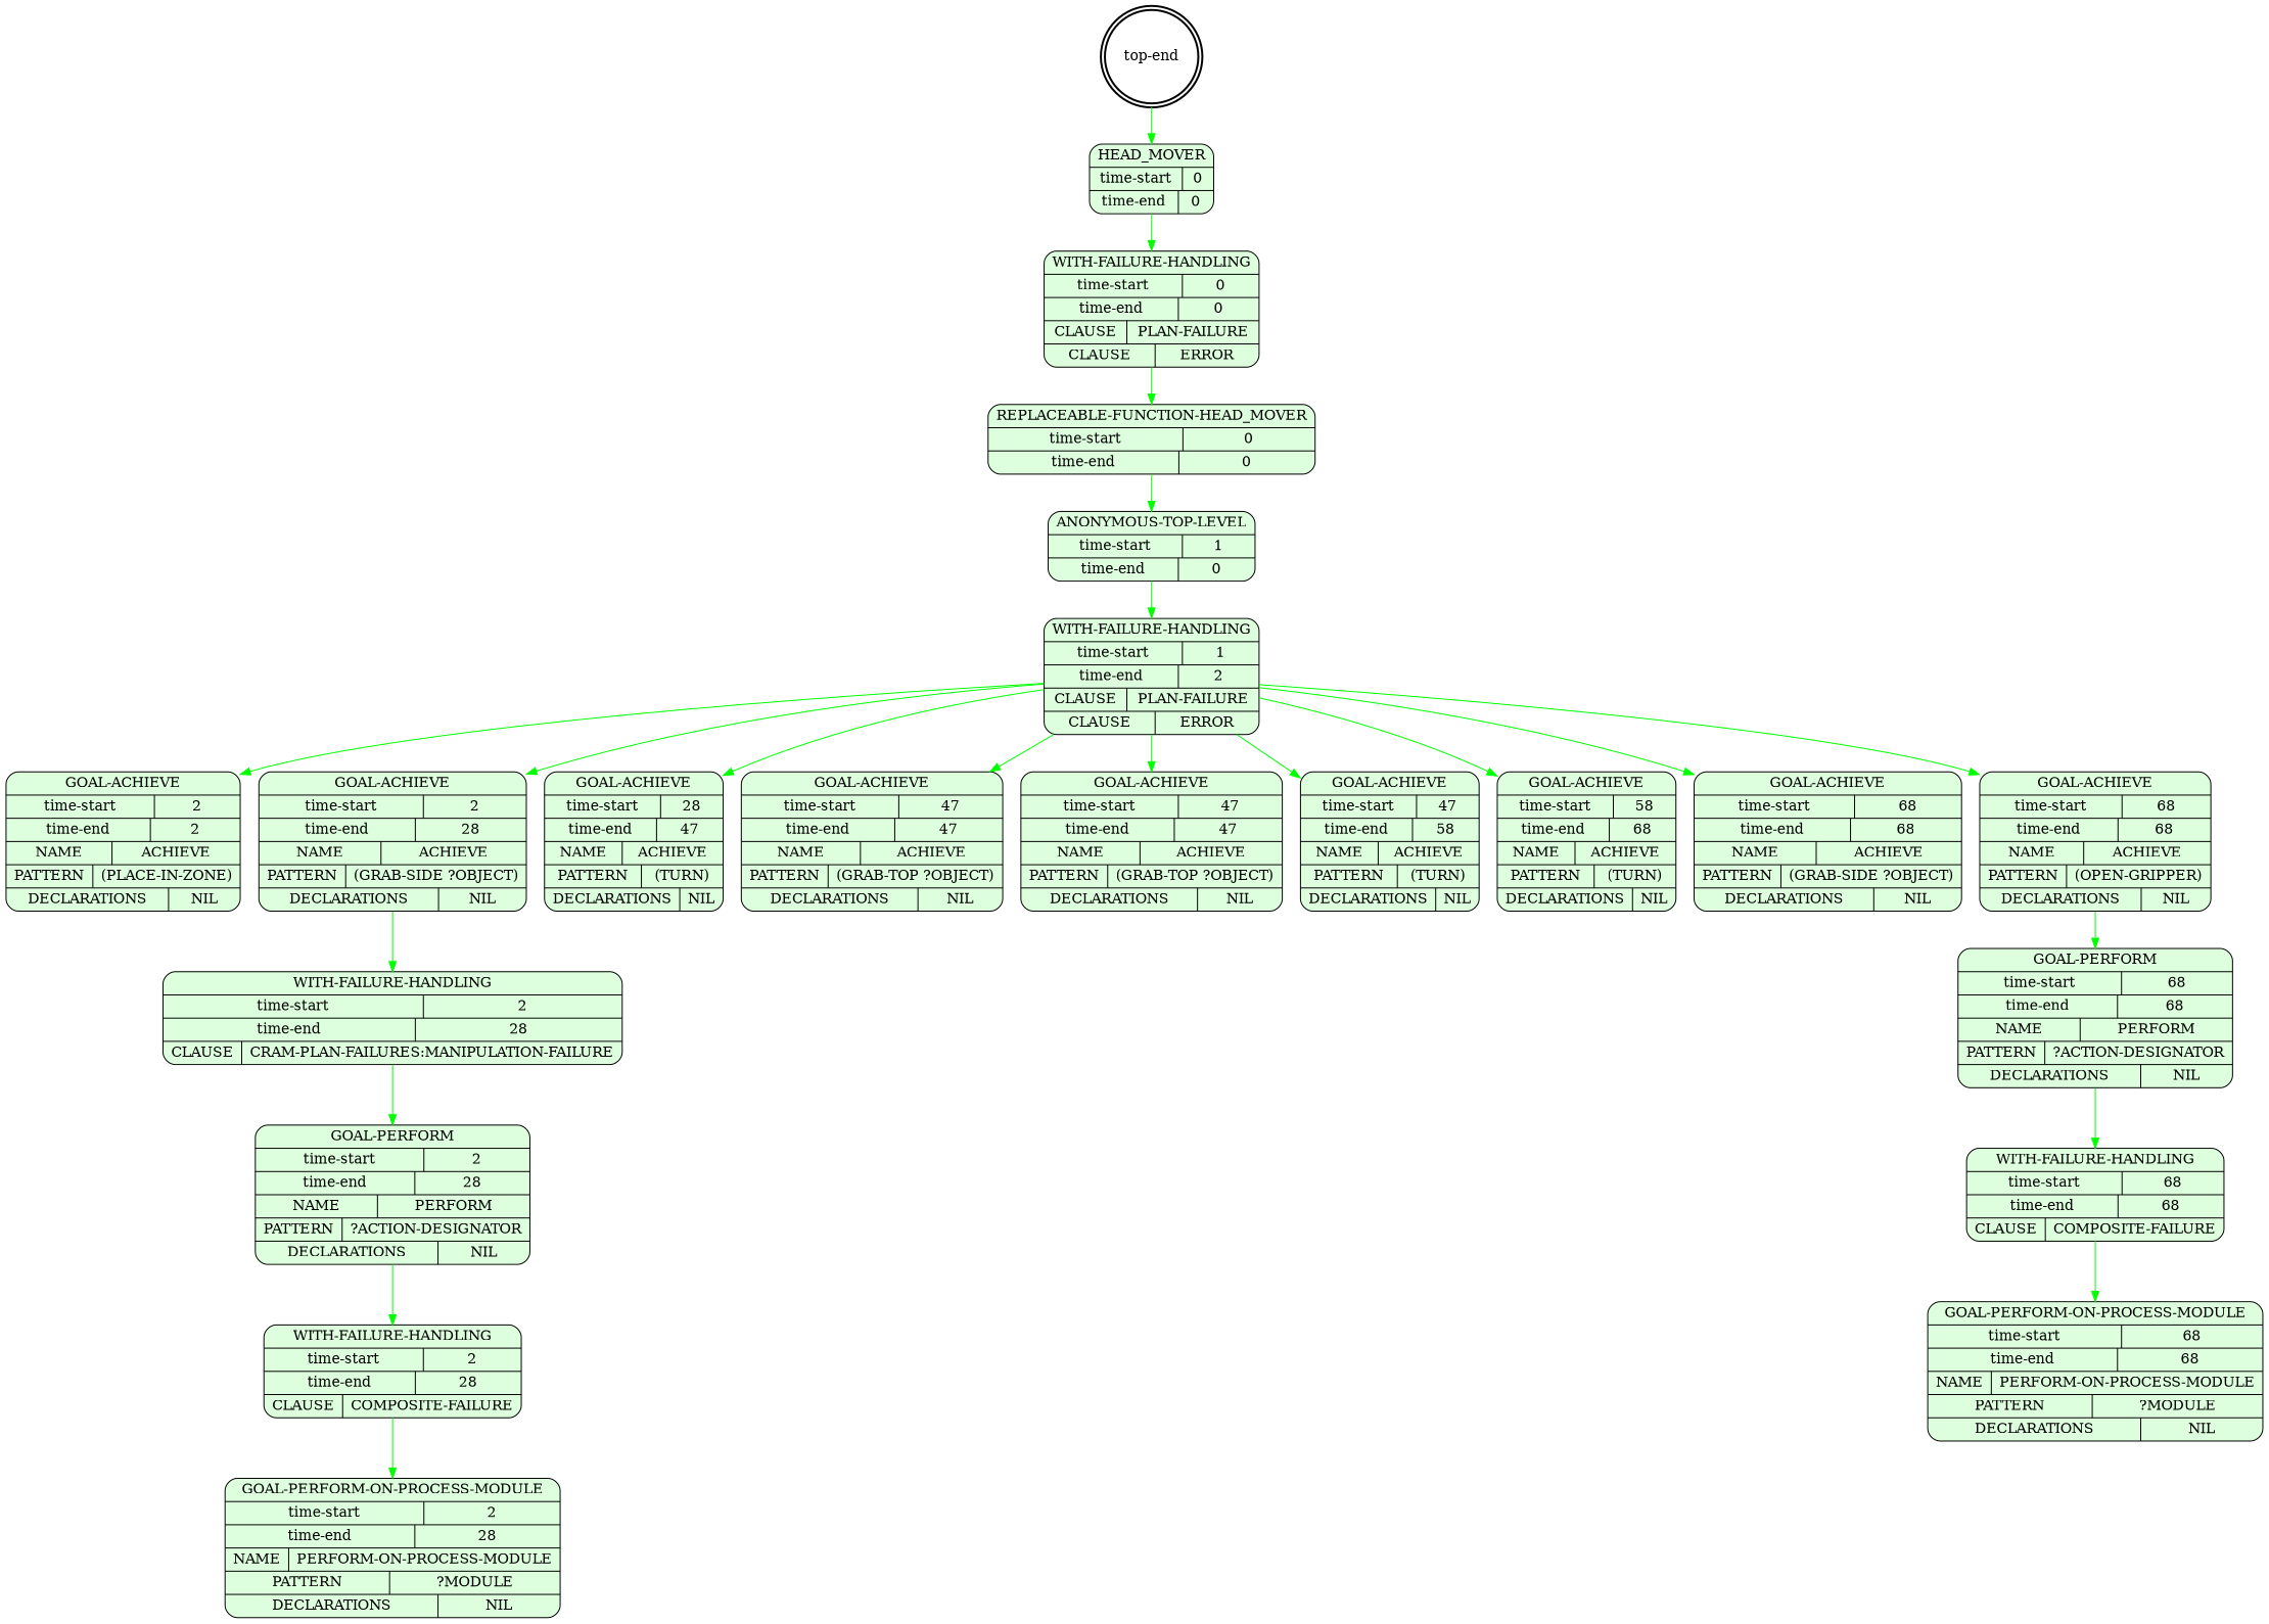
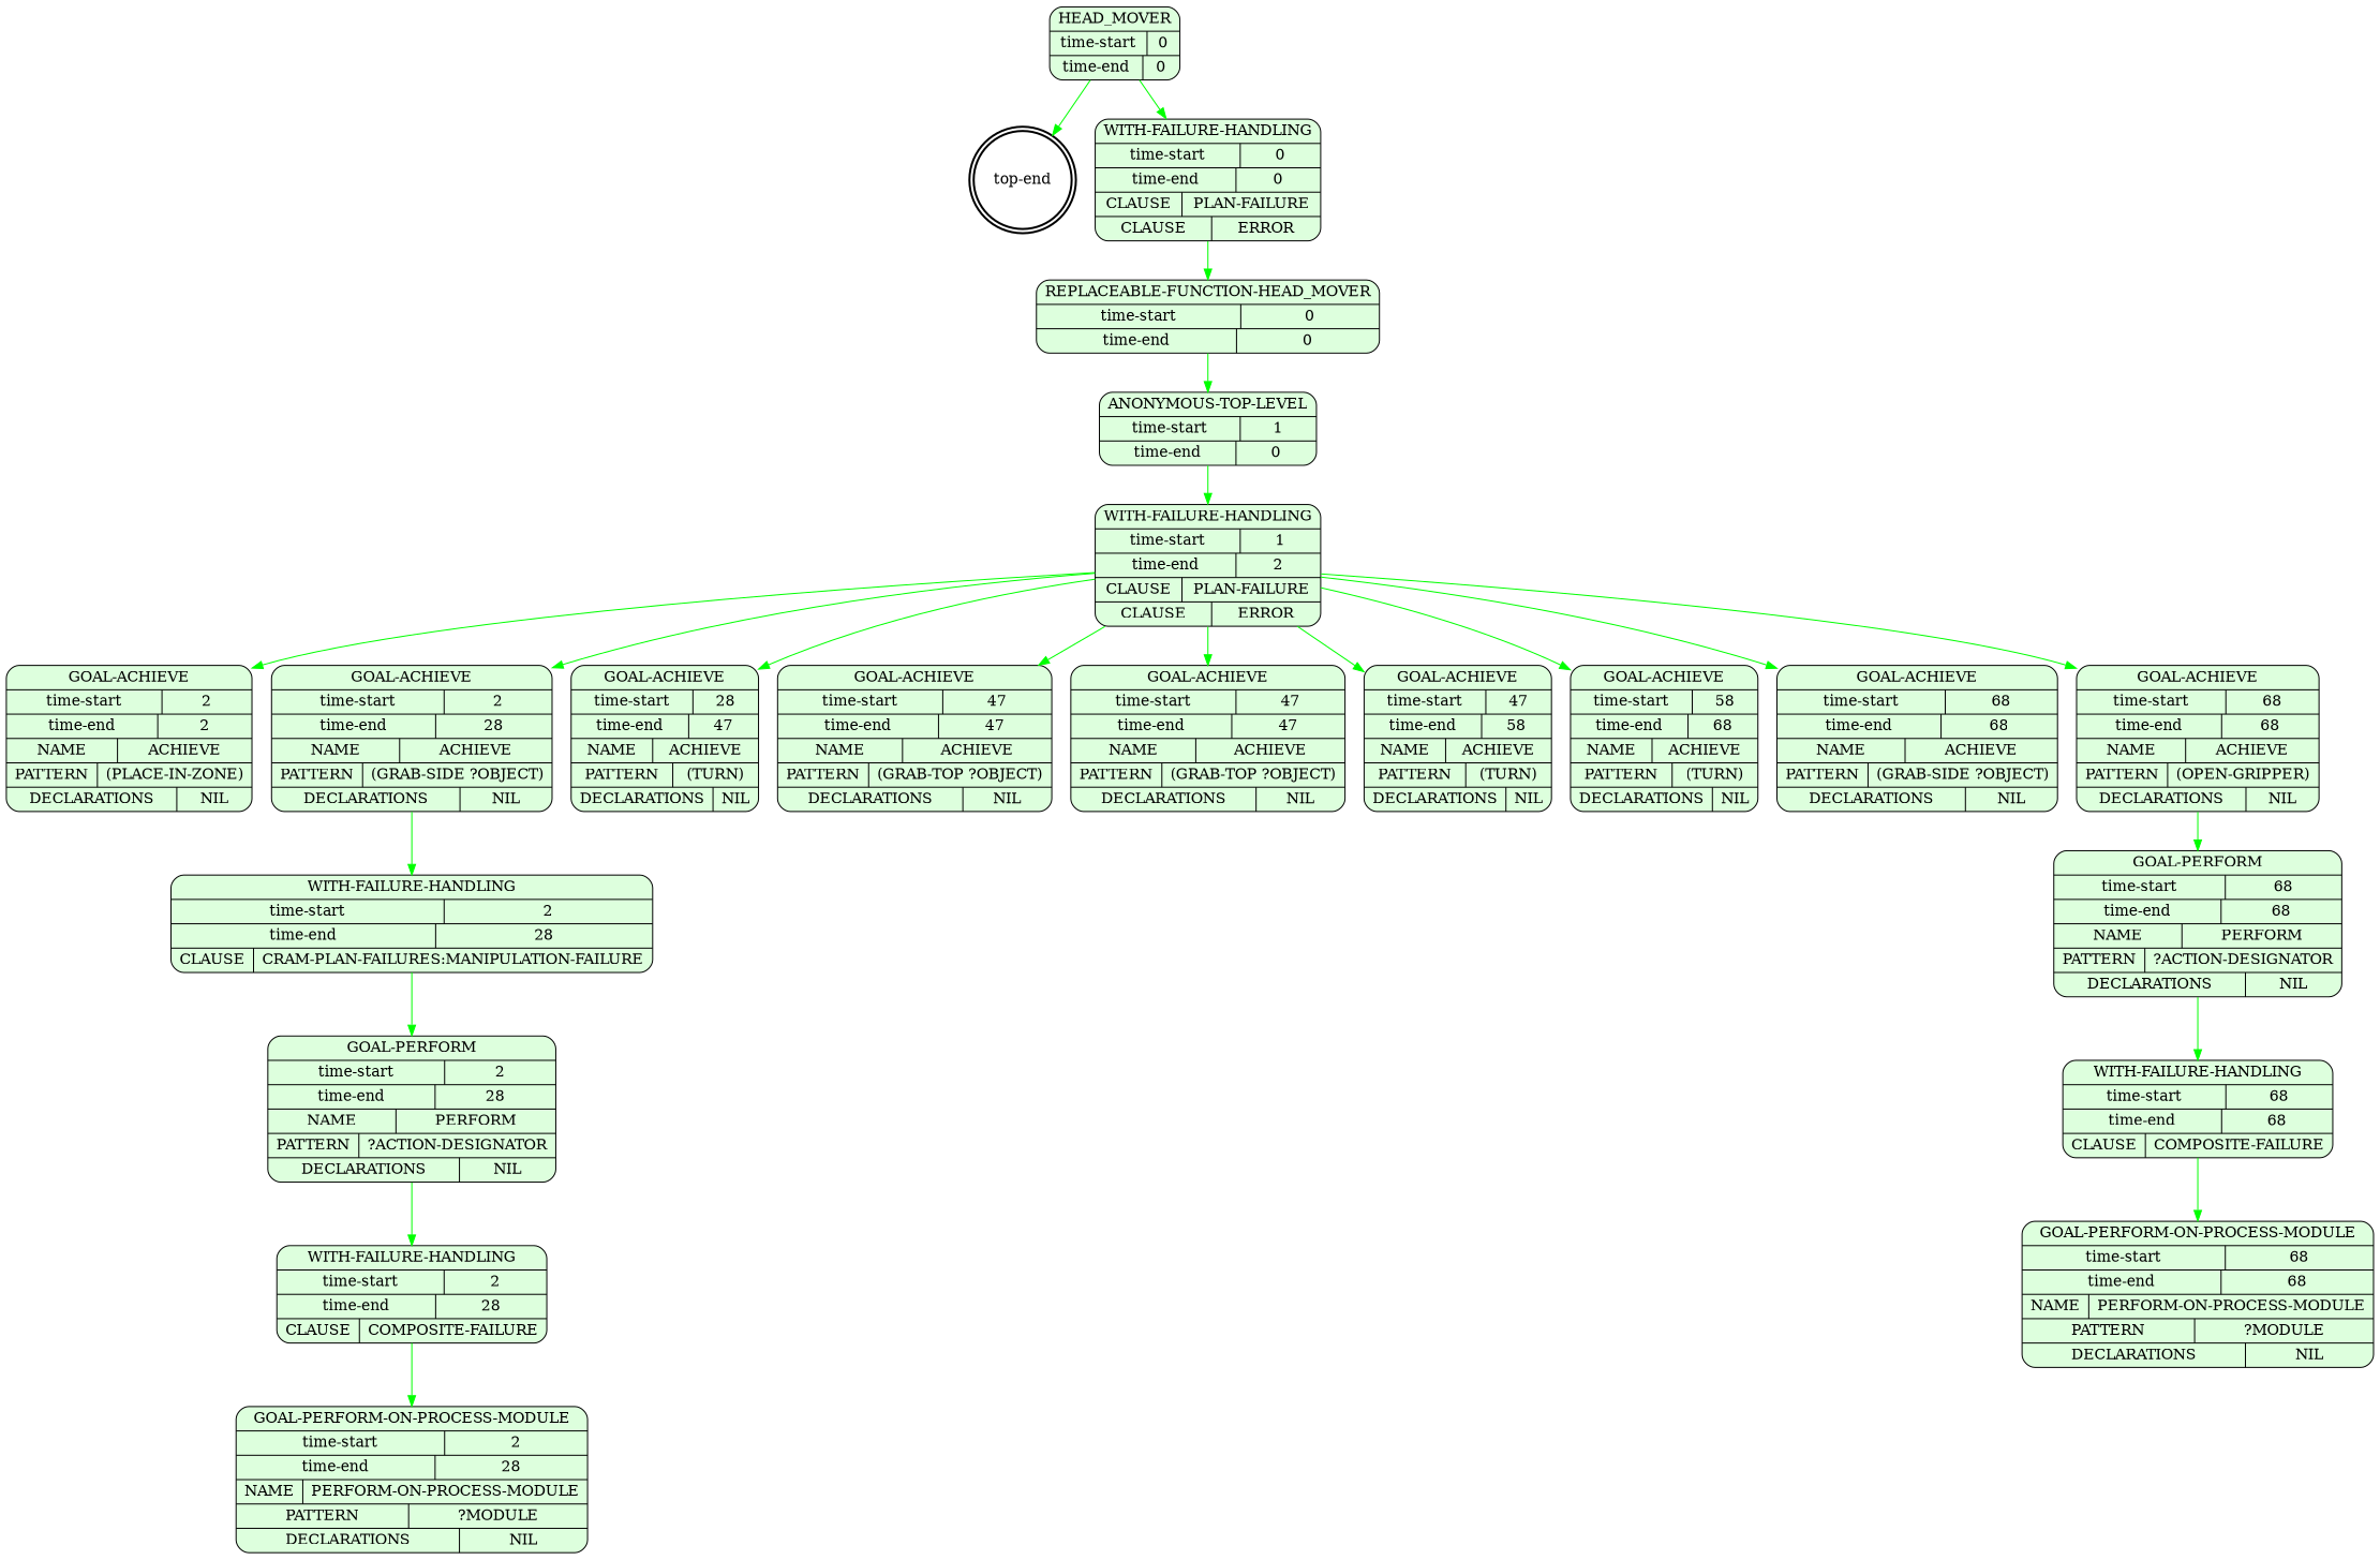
  digraph {
    node [shape=Mrecord style=filled fillcolor="#ddffdd"]
    edge [color=green]
    n1 [label="top-end" shape=doublecircle style=bold fillcolor=""]
    n2 [label="{HEAD_MOVER|{time-start | 0}|{time-end | 0}}"]
    n3 [label="{WITH-FAILURE-HANDLING|{time-start | 0}|{time-end | 0}|{CLAUSE | PLAN-FAILURE}|{CLAUSE | ERROR}}"]
    n4 [label="{REPLACEABLE-FUNCTION-HEAD_MOVER|{time-start | 0}|{time-end | 0}}"]
    n5 [label="{ANONYMOUS-TOP-LEVEL|{time-start | 1}|{time-end | 0}}"]
    n6 [label="{WITH-FAILURE-HANDLING|{time-start | 1}|{time-end | 2}|{CLAUSE | PLAN-FAILURE}|{CLAUSE | ERROR}}"]
    n7 [label="{GOAL-ACHIEVE|{time-start | 2}|{time-end | 2}|{NAME | ACHIEVE}|{PATTERN | (PLACE-IN-ZONE)}|{DECLARATIONS | NIL}}"]
    n8 [label="{GOAL-ACHIEVE|{time-start | 2}|{time-end | 28}|{NAME | ACHIEVE}|{PATTERN | (GRAB-SIDE ?OBJECT)}|{DECLARATIONS | NIL}}"]
    n9 [label="{GOAL-ACHIEVE|{time-start | 28}|{time-end | 47}|{NAME | ACHIEVE}|{PATTERN | (TURN)}|{DECLARATIONS | NIL}}"]
    n10 [label="{GOAL-ACHIEVE|{time-start | 47}|{time-end | 47}|{NAME | ACHIEVE}|{PATTERN | (GRAB-TOP ?OBJECT)}|{DECLARATIONS | NIL}}"]
    n11 [label="{GOAL-ACHIEVE|{time-start | 47}|{time-end | 47}|{NAME | ACHIEVE}|{PATTERN | (GRAB-TOP ?OBJECT)}|{DECLARATIONS | NIL}}"]
    n12 [label="{GOAL-ACHIEVE|{time-start | 47}|{time-end | 58}|{NAME | ACHIEVE}|{PATTERN | (TURN)}|{DECLARATIONS | NIL}}"]
    n13 [label="{GOAL-ACHIEVE|{time-start | 58}|{time-end | 68}|{NAME | ACHIEVE}|{PATTERN | (TURN)}|{DECLARATIONS | NIL}}"]
    n14 [label="{GOAL-ACHIEVE|{time-start | 68}|{time-end | 68}|{NAME | ACHIEVE}|{PATTERN | (GRAB-SIDE ?OBJECT)}|{DECLARATIONS | NIL}}"]
    n15 [label="{GOAL-ACHIEVE|{time-start | 68}|{time-end | 68}|{NAME | ACHIEVE}|{PATTERN | (OPEN-GRIPPER)}|{DECLARATIONS | NIL}}"]
    n16 [label="{WITH-FAILURE-HANDLING|{time-start | 2}|{time-end | 28}|{CLAUSE | CRAM-PLAN-FAILURES:MANIPULATION-FAILURE}}"]
    n17 [label="{GOAL-PERFORM|{time-start | 68}|{time-end | 68}|{NAME | PERFORM}|{PATTERN | ?ACTION-DESIGNATOR}|{DECLARATIONS | NIL}}"]
    n18 [label="{GOAL-PERFORM|{time-start | 2}|{time-end | 28}|{NAME | PERFORM}|{PATTERN | ?ACTION-DESIGNATOR}|{DECLARATIONS | NIL}}"]
    n19 [label="{WITH-FAILURE-HANDLING|{time-start | 2}|{time-end | 28}|{CLAUSE | COMPOSITE-FAILURE}}"]
    n20 [label="{GOAL-PERFORM-ON-PROCESS-MODULE|{time-start | 2}|{time-end | 28}|{NAME | PERFORM-ON-PROCESS-MODULE}|{PATTERN | ?MODULE}|{DECLARATIONS | NIL}}"]
    n21 [label="{WITH-FAILURE-HANDLING|{time-start | 68}|{time-end | 68}|{CLAUSE | COMPOSITE-FAILURE}}"]
    n22 [label="{GOAL-PERFORM-ON-PROCESS-MODULE|{time-start | 68}|{time-end | 68}|{NAME | PERFORM-ON-PROCESS-MODULE}|{PATTERN | ?MODULE}|{DECLARATIONS | NIL}}"]
-   n1 -> n2
+   n2 -> n1
    n2 -> n3
    n3 -> n4
    n4 -> n5
    n5 -> n6
    n6 -> n7
    n6 -> n8
    n6 -> n9
    n6 -> n10
    n6 -> n11
    n6 -> n12
    n6 -> n13
    n6 -> n14
    n6 -> n15
    n8 -> n16
    n15 -> n17
    n16 -> n18
    n17 -> n21
    n18 -> n19
    n19 -> n20
    n21 -> n22
  }
